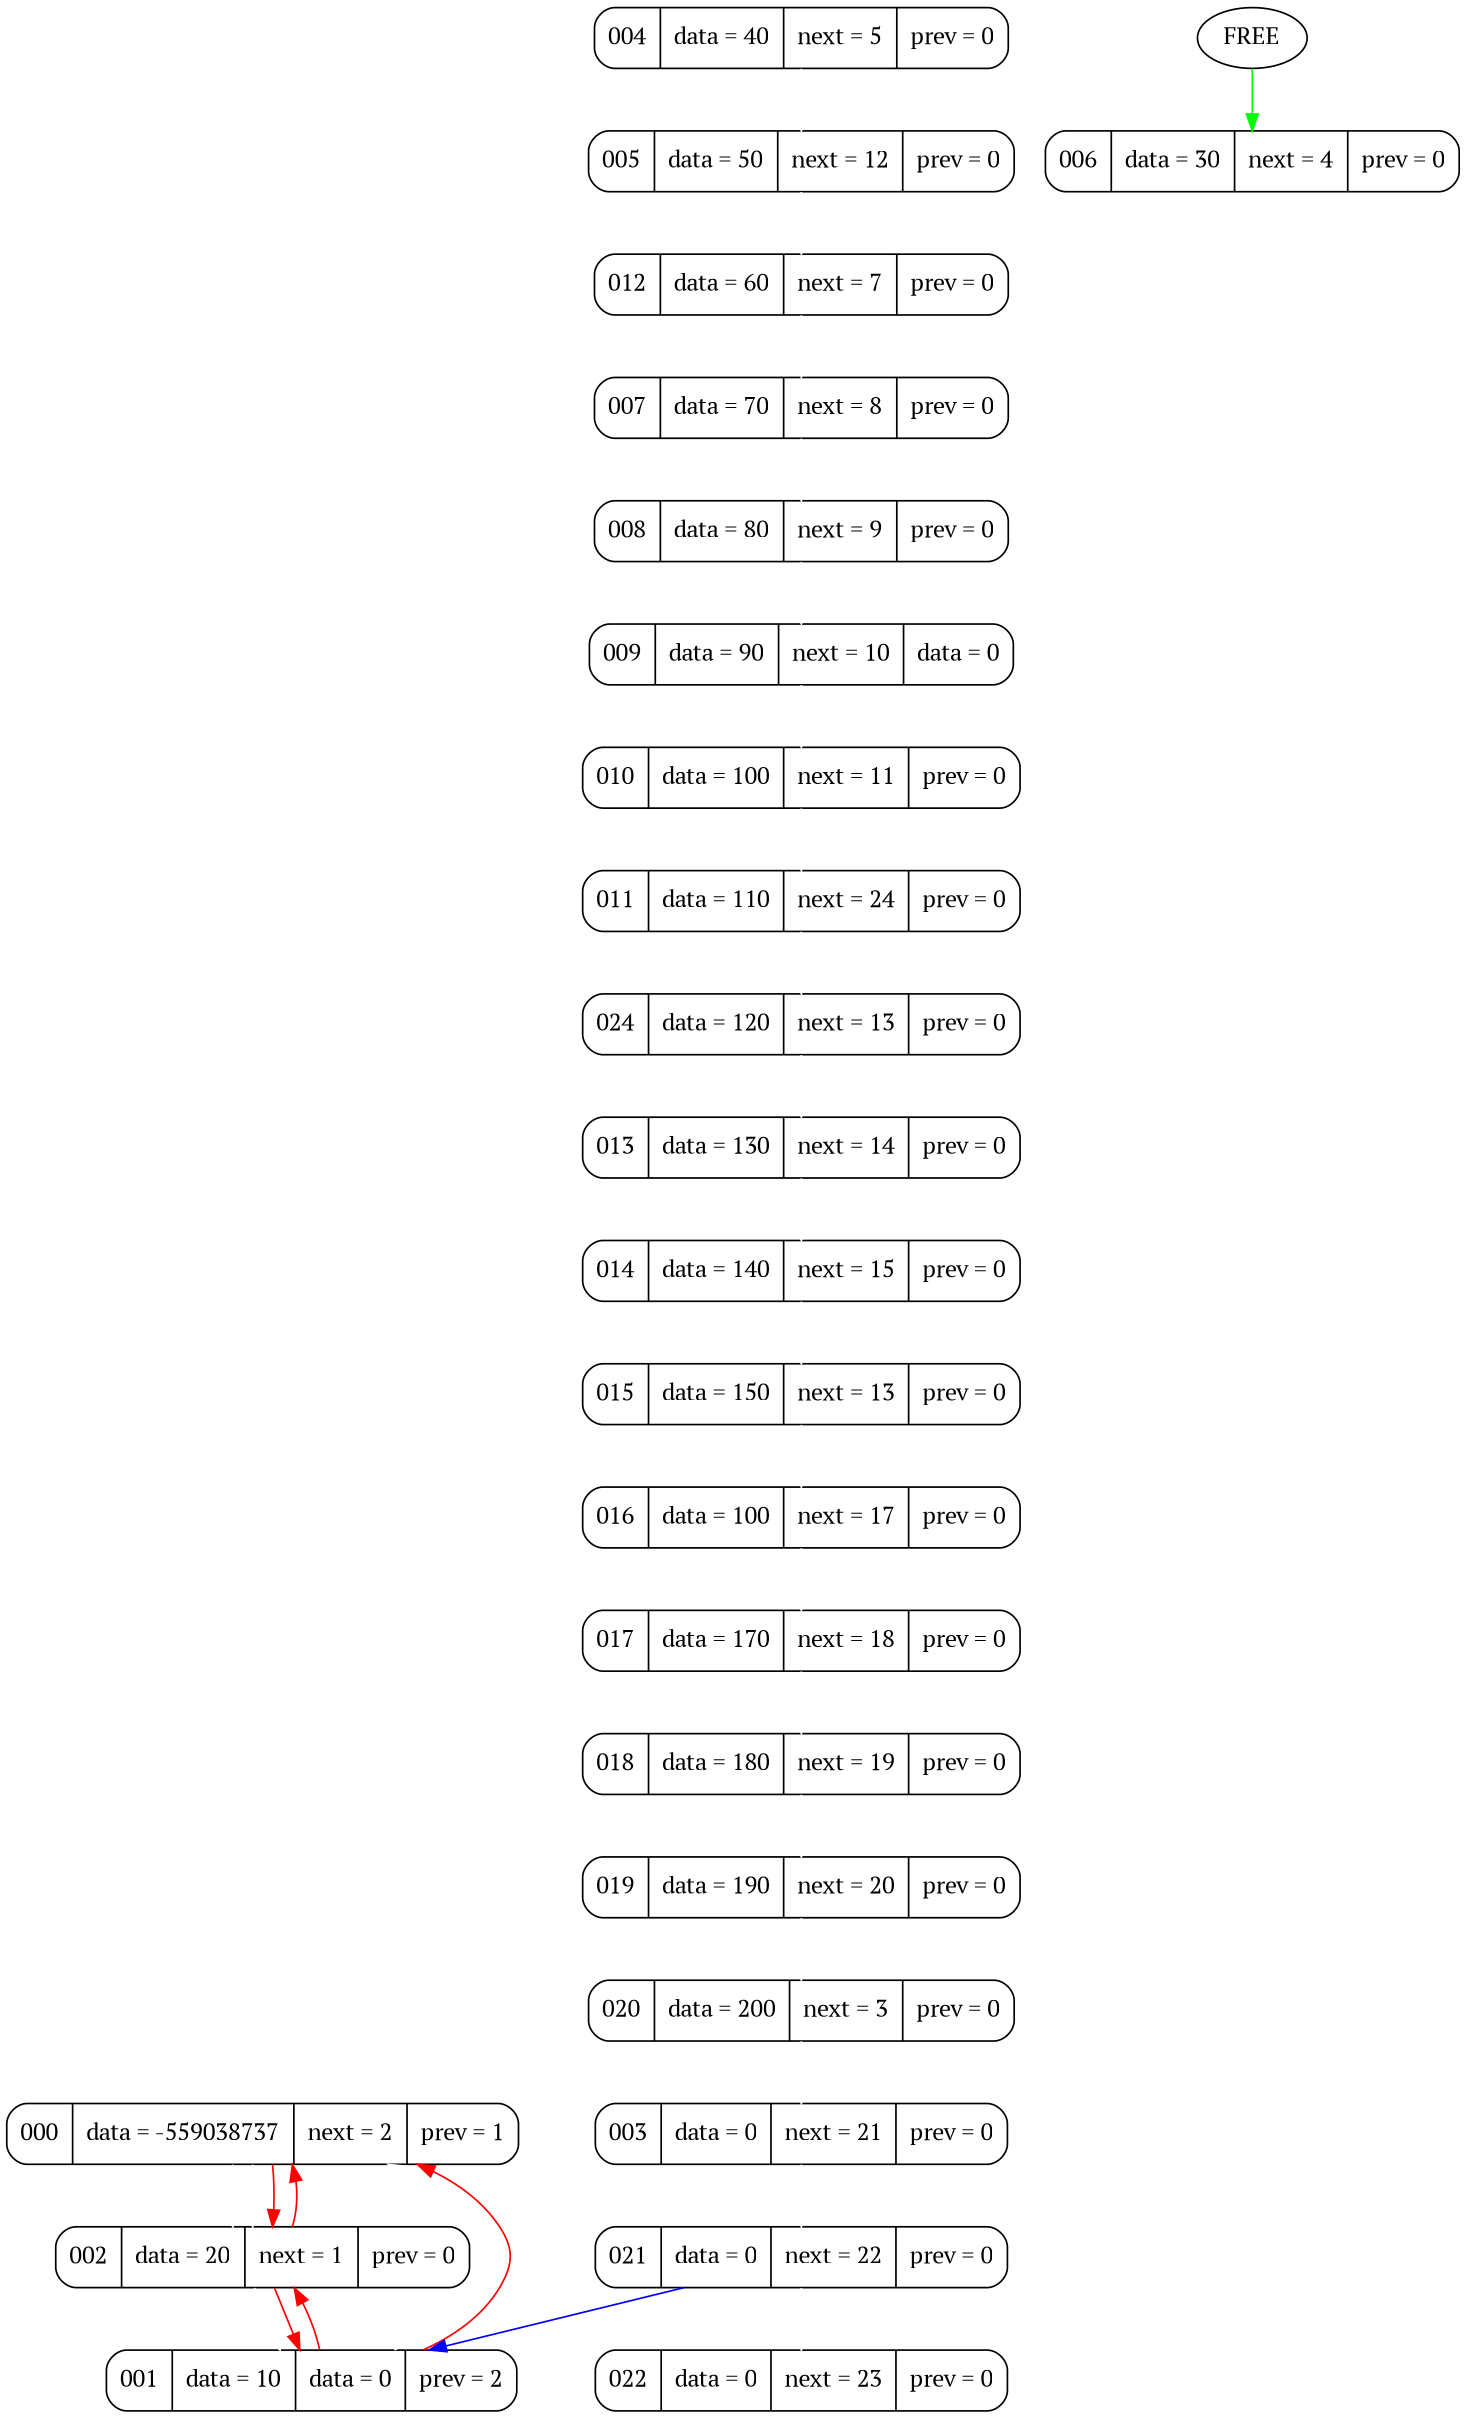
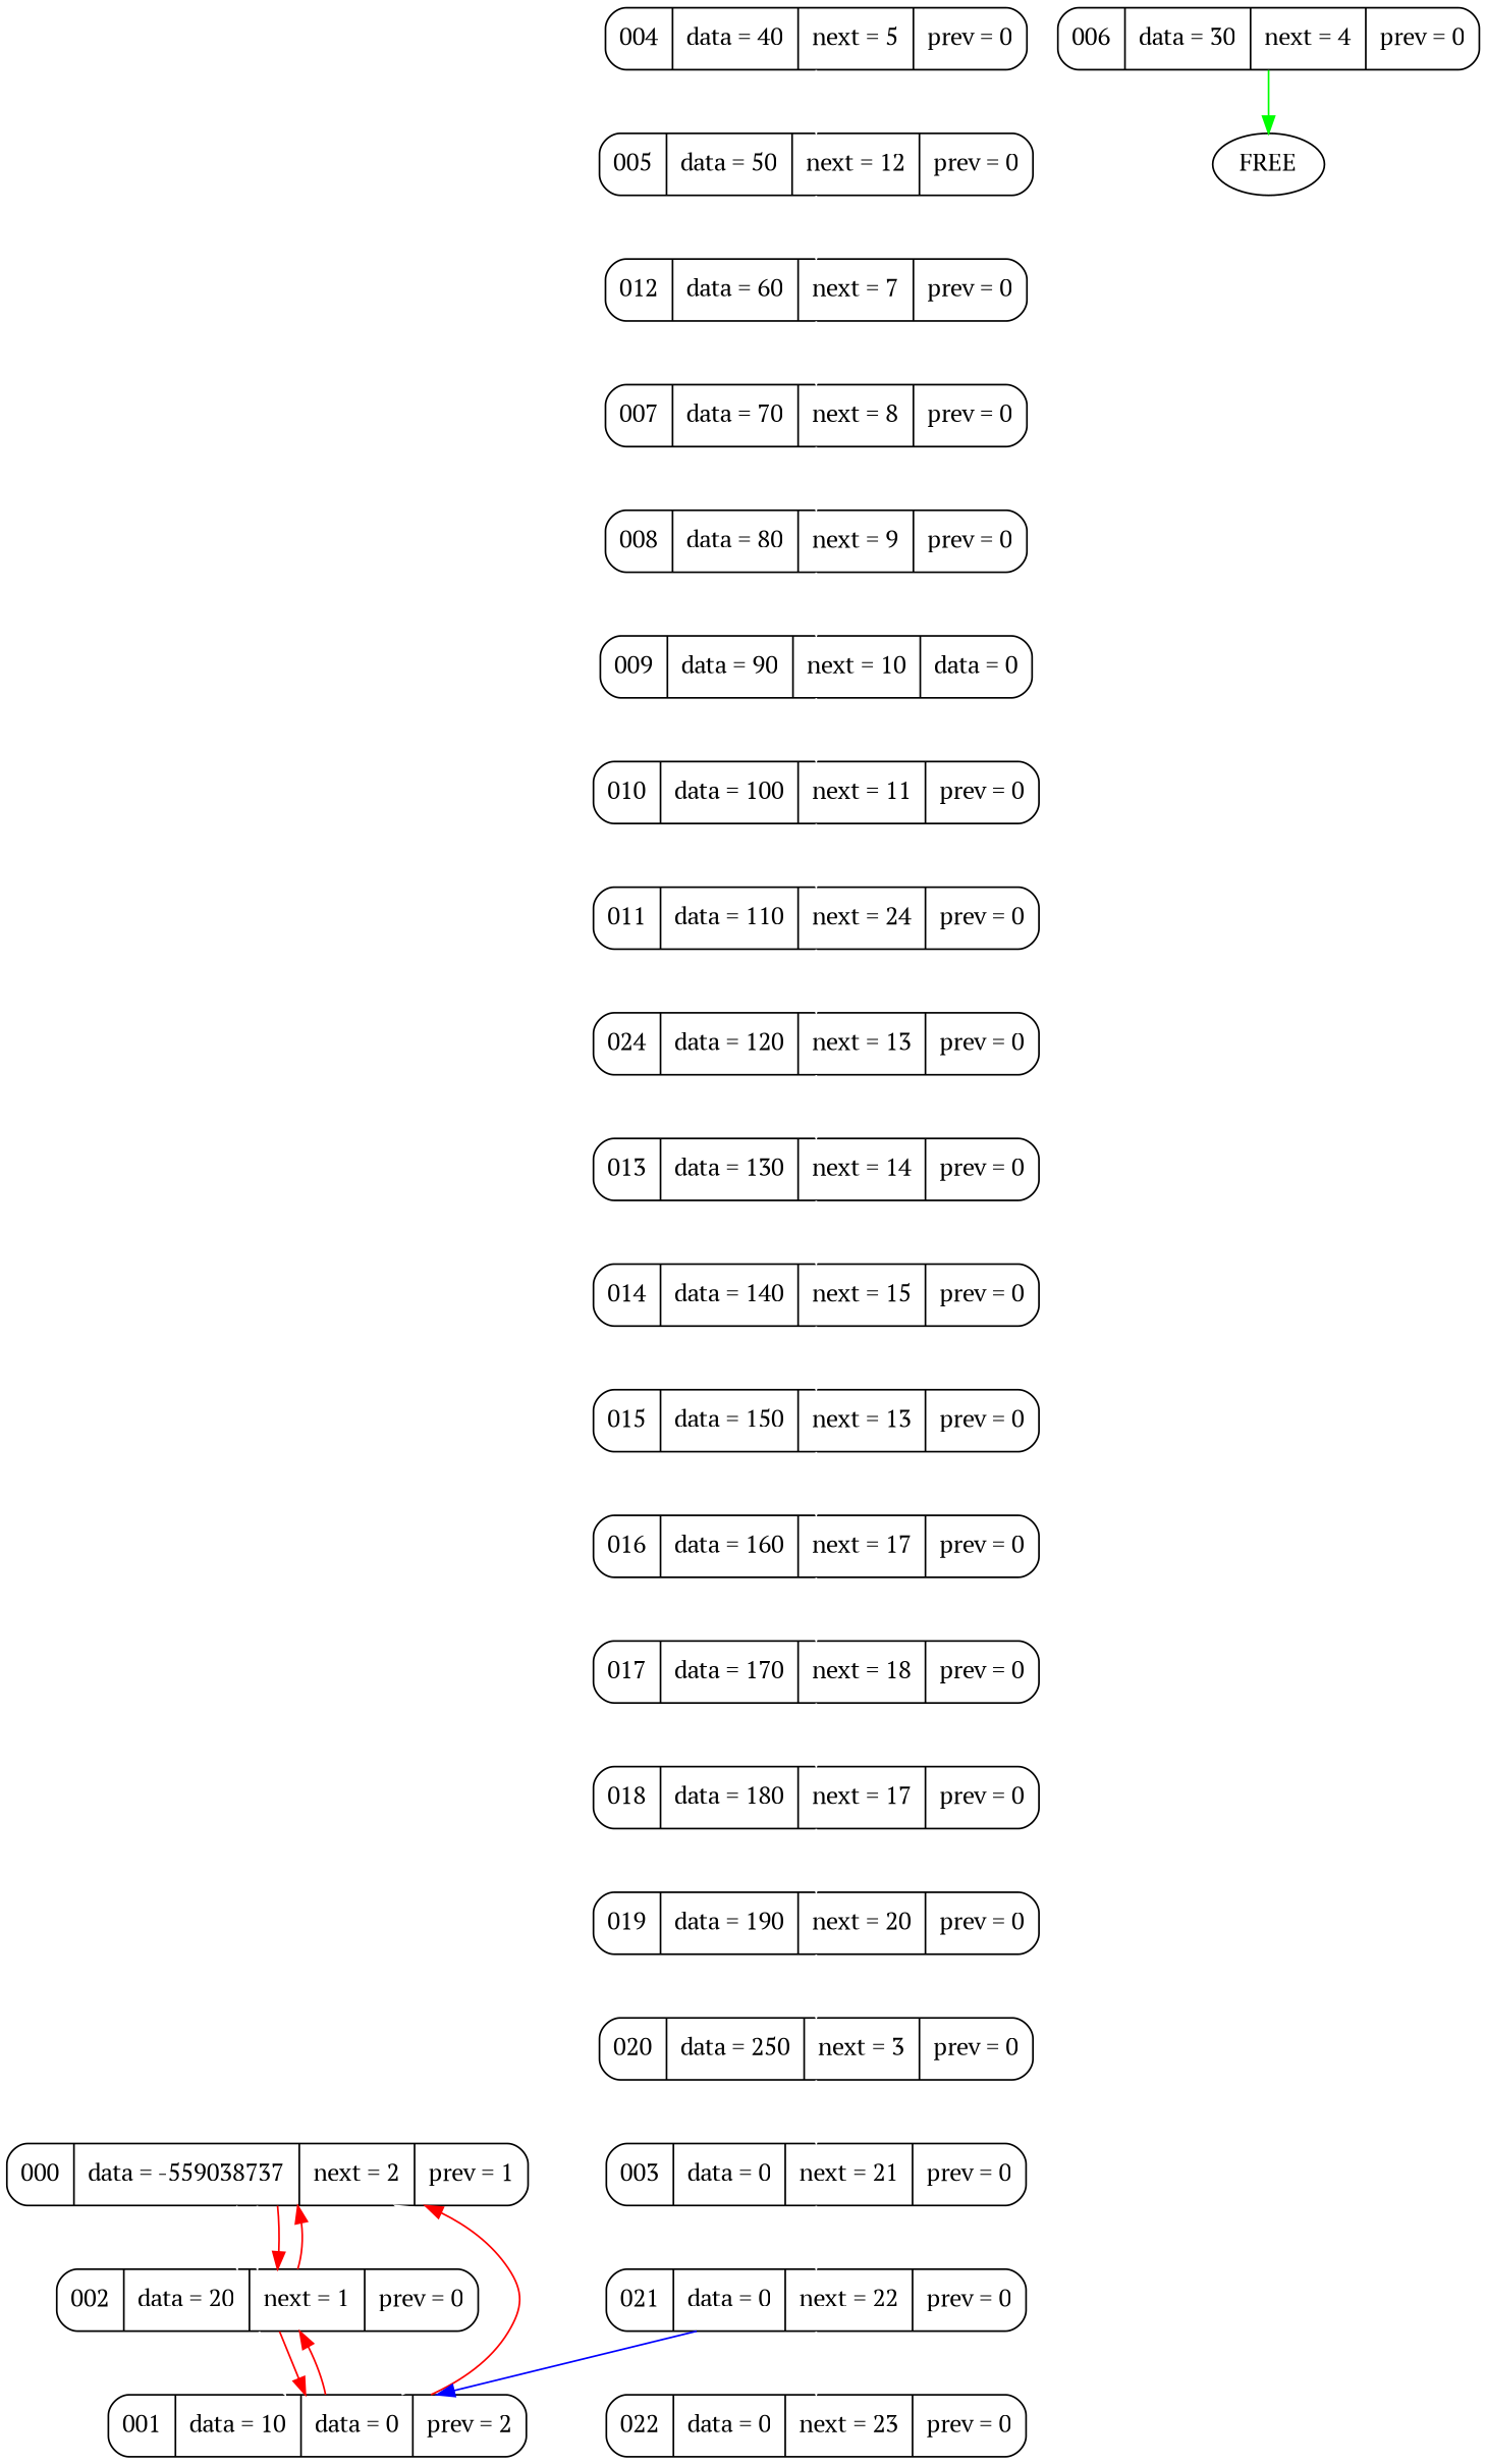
  digraph {
    fontname="PT Serif"
    rankdir=TB
    node [fontname="PT Serif" shape=Mrecord]
    edge [color=white fontname="PT Serif" weight=1000]
    n1 [label=" {000} | {data = -559038737} | {next = 2} |{ prev = 1 }"]
    n2 [label=" {002} | {data = 20} | {next = 1} |{ prev = 0 }"]
    n3 [label=" {001} | {data = 10} | {data = 0} |{ prev = 2 }"]
    n4 [label=" {003} | {data = 0} | {next = 21} |{ prev = 0 }"]
    n5 [label=" {021} | {data = 0} | {next = 22} |{ prev = 0 }"]
    n6 [label=" {022} | {data = 0} | {next = 23} |{ prev = 0 }"]
    n7 [label=" {004} | {data = 40} | {next = 5} |{ prev = 0 }"]
    n8 [label=" {005} | {data = 50} | {next = 12} |{ prev = 0 }"]
    n9 [label=" {012} | {data = 60} | {next = 7} |{ prev = 0 }"]
    n10 [label=" {007} | {data = 70} | {next = 8} |{ prev = 0 }"]
    n11 [label=" {006} | {data = 30} | {next = 4} |{ prev = 0 }"]
    n12 [label=" {008} | {data = 80} | {next = 9} |{ prev = 0 }"]
    n13 [label=" {009} | {data = 90} | {next = 10} |{ data = 0 }"]
    n14 [label=" {010} | {data = 100} | {next = 11} |{ prev = 0 }"]
    n15 [label=" {011} | {data = 110} | {next = 24} |{ prev = 0 }"]
    n16 [label=" {024} | {data = 120} | {next = 13} |{ prev = 0 }"]
    n17 [label=" {013} | {data = 130} | {next = 14} |{ prev = 0 }"]
    n18 [label=" {014} | {data = 140} | {next = 15} |{ prev = 0 }"]
    n19 [label=" {015} | {data = 150} | {next = 13} |{ prev = 0 }"]
-   n20 [label=" {016} | {data = 100} | {next = 17} |{ prev = 0 }"]
+   n20 [label=" {016} | {data = 160} | {next = 17} |{ prev = 0 }"]
    n21 [label=" {017} | {data = 170} | {next = 18} |{ prev = 0 }"]
-   n22 [label=" {018} | {data = 180} | {next = 19} |{ prev = 0 }"]
+   n22 [label=" {018} | {data = 180} | {next = 17} |{ prev = 0 }"]
    n23 [label=" {019} | {data = 190} | {next = 20} |{ prev = 0 }"]
-   n24 [label=" {020} | {data = 200} | {next = 3} |{ prev = 0 }"]
+   n24 [label=" {020} | {data = 250} | {next = 3} |{ prev = 0 }"]
    FREE [shape=""]
    n1 -> n2
    n1 -> n2
    n1 -> n2 [color=red weight=100]
    n2 -> n1 [color=red weight=""]
    n2 -> n3
    n2 -> n3 [color=red weight=100]
    n3 -> n1
    n3 -> n1 [color=red weight=100]
    n3 -> n2 [color=red weight=""]
    n4 -> n5
    n5 -> n3 [color=blue weight=""]
    n5 -> n6
    n7 -> n8
    n8 -> n9
    n9 -> n10
    n10 -> n12
    n12 -> n13
    n13 -> n14
    n14 -> n15
    n15 -> n16
    n16 -> n17
    n17 -> n18
    n18 -> n19
    n19 -> n20
    n20 -> n21
    n21 -> n22
    n22 -> n23
    n23 -> n24
    n24 -> n4
-   FREE -> n11 [color=green weight=""]
+   n11 -> FREE [color=green weight=""]
  }
